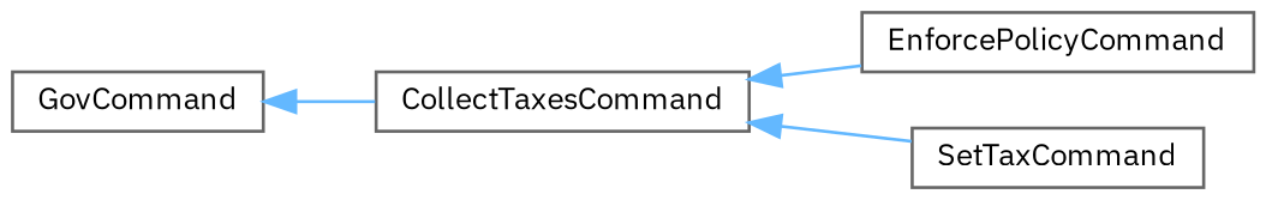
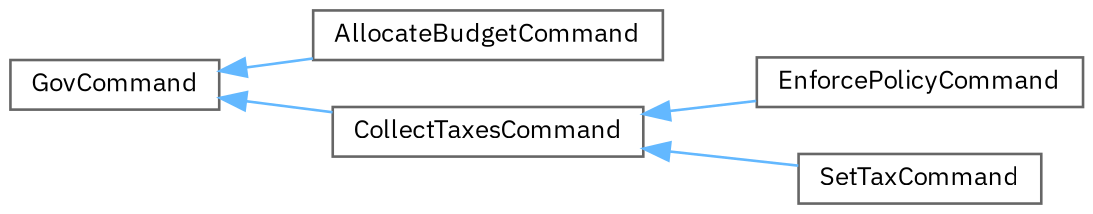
  digraph {
    fontname="IBM Plex Sans"
    rankdir=LR
    node [color=grey40 fillcolor=white fontname="IBM Plex Sans" fontsize=10 shape=box style=filled]
    edge [color=steelblue1 dir=back fontname="IBM Plex Sans" fontsize=10 labelfontname=Helvetica labelfontsize=10 style=solid]
    n1 [height=0.2 label=GovCommand width=0.4]
+   n2 [height=0.2 label=AllocateBudgetCommand width=0.4]
    n3 [height=0.2 label=CollectTaxesCommand width=0.4]
    n4 [height=0.2 label=EnforcePolicyCommand width=0.4]
    n5 [height=0.2 label=SetTaxCommand width=0.4]
+   n1 -> n2
    n1 -> n3
    n3 -> n4
    n3 -> n5
  }
